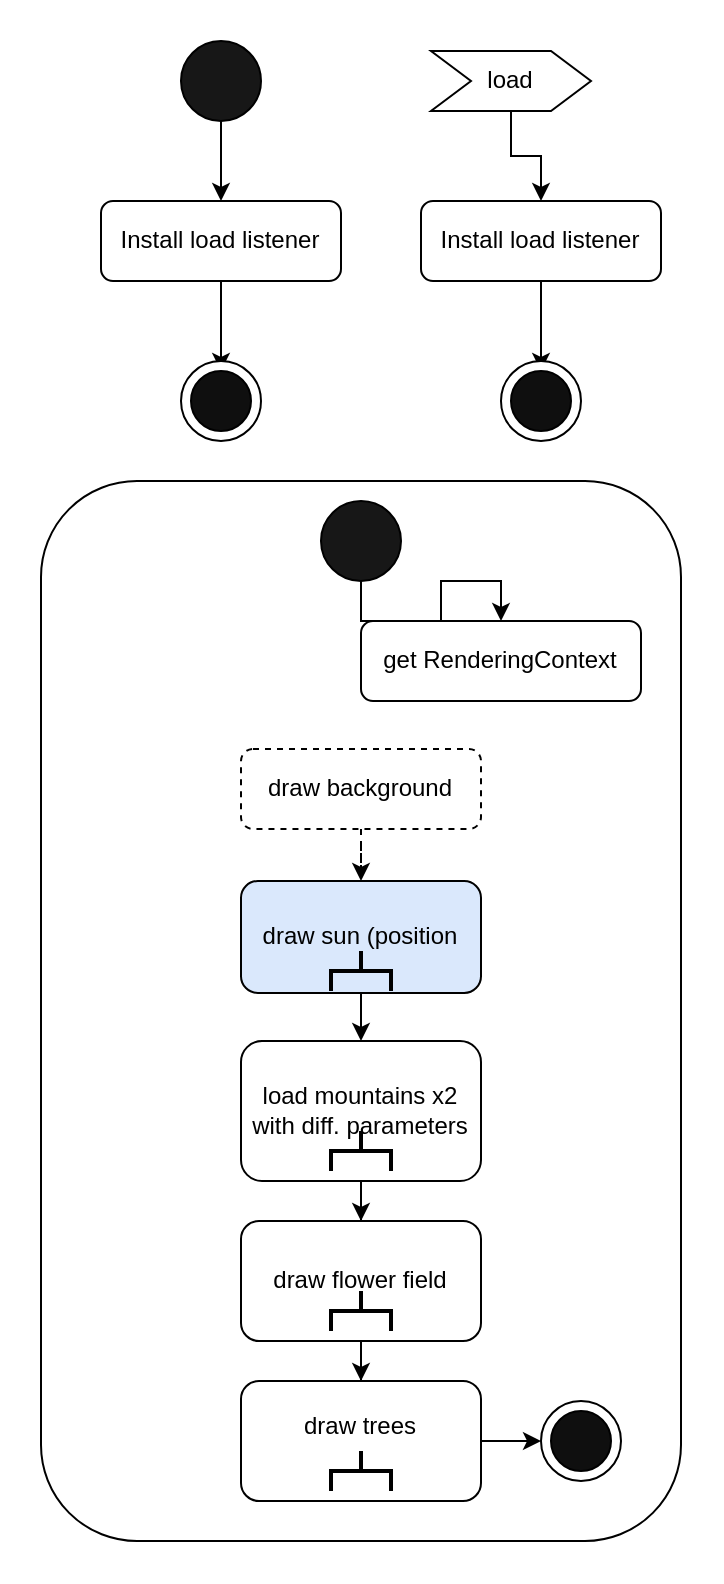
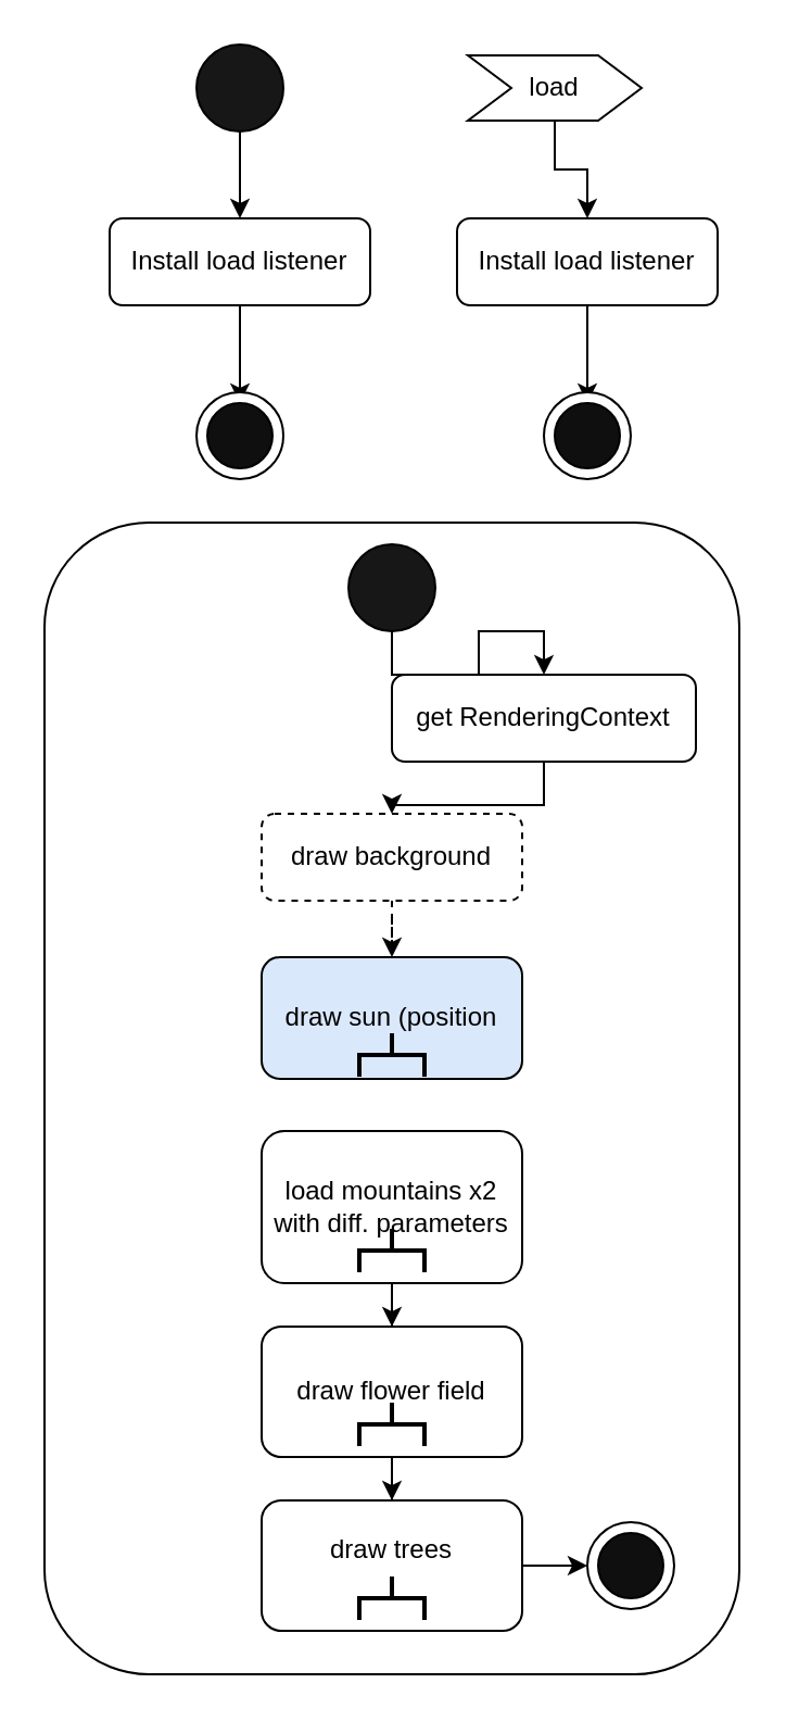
  <mxCell id="0" />
  <mxCell id="1" parent="0" />
  <mxCell id="2" style="edgeStyle=orthogonalEdgeStyle;rounded=0;orthogonalLoop=1;jettySize=auto;html=1;" edge="1" parent="1" source="3" target="5"><mxGeometry relative="1" as="geometry" /></mxCell>
  <mxCell id="3" value="" style="ellipse;whiteSpace=wrap;html=1;aspect=fixed;fillColor=#171717;" vertex="1" parent="1"><mxGeometry x="90" y="20" width="40" height="40" as="geometry" /></mxCell>
  <mxCell id="4" style="edgeStyle=orthogonalEdgeStyle;rounded=0;orthogonalLoop=1;jettySize=auto;html=1;entryX=0.5;entryY=0;entryDx=0;entryDy=0;" edge="1" parent="1" source="5" target="7"><mxGeometry relative="1" as="geometry" /></mxCell>
  <mxCell id="5" value="Install load listener" style="rounded=1;whiteSpace=wrap;html=1;fillColor=#FFFFFF;" vertex="1" parent="1"><mxGeometry x="50" y="100" width="120" height="40" as="geometry" /></mxCell>
  <mxCell id="6" value="" style="ellipse;whiteSpace=wrap;html=1;aspect=fixed;fillColor=#FFFFFF;" vertex="1" parent="1"><mxGeometry x="90" y="180" width="40" height="40" as="geometry" /></mxCell>
  <mxCell id="7" value="" style="ellipse;whiteSpace=wrap;html=1;aspect=fixed;fillColor=#0F0F0F;" vertex="1" parent="1"><mxGeometry x="95" y="185" width="30" height="30" as="geometry" /></mxCell>
  <mxCell id="8" style="edgeStyle=orthogonalEdgeStyle;rounded=0;orthogonalLoop=1;jettySize=auto;html=1;entryX=0.5;entryY=0;entryDx=0;entryDy=0;" edge="1" parent="1" source="9"><mxGeometry relative="1" as="geometry"><mxPoint x="270" y="185" as="targetPoint" /></mxGeometry></mxCell>
  <mxCell id="9" value="Install load listener" style="rounded=1;whiteSpace=wrap;html=1;fillColor=#FFFFFF;" vertex="1" parent="1"><mxGeometry x="210" y="100" width="120" height="40" as="geometry" /></mxCell>
  <mxCell id="10" value="" style="ellipse;whiteSpace=wrap;html=1;aspect=fixed;fillColor=#FFFFFF;" vertex="1" parent="1"><mxGeometry x="250" y="180" width="40" height="40" as="geometry" /></mxCell>
  <mxCell id="11" value="" style="ellipse;whiteSpace=wrap;html=1;aspect=fixed;fillColor=#0F0F0F;" vertex="1" parent="1"><mxGeometry x="255" y="185" width="30" height="30" as="geometry" /></mxCell>
  <mxCell id="12" style="edgeStyle=orthogonalEdgeStyle;rounded=0;orthogonalLoop=1;jettySize=auto;html=1;" edge="1" parent="1" source="13" target="9"><mxGeometry relative="1" as="geometry" /></mxCell>
  <mxCell id="13" value="load" style="shape=step;perimeter=stepPerimeter;whiteSpace=wrap;html=1;fixedSize=1;fillColor=#FFFFFF;" vertex="1" parent="1"><mxGeometry x="215" y="25" width="80" height="30" as="geometry" /></mxCell>
  <mxCell id="14" value="" style="rounded=1;whiteSpace=wrap;html=1;fillColor=#FFFFFF;" vertex="1" parent="1"><mxGeometry x="20" y="240" width="320" height="530" as="geometry" /></mxCell>
  <mxCell id="15" style="edgeStyle=orthogonalEdgeStyle;rounded=0;orthogonalLoop=1;jettySize=auto;html=1;" edge="1" parent="1" source="16" target="18"><mxGeometry relative="1" as="geometry" /></mxCell>
  <mxCell id="16" value="" style="ellipse;whiteSpace=wrap;html=1;aspect=fixed;fillColor=#171717;" vertex="1" parent="1"><mxGeometry x="160" y="250" width="40" height="40" as="geometry" /></mxCell>
+ <mxCell id="17" value="" style="edgeStyle=orthogonalEdgeStyle;rounded=0;orthogonalLoop=1;jettySize=auto;html=1;" edge="1" parent="1" source="18" target="20"><mxGeometry relative="1" as="geometry" /></mxCell>
  <mxCell id="18" value="get RenderingContext" style="rounded=1;whiteSpace=wrap;html=1;fillColor=#FFFFFF;" vertex="1" parent="1"><mxGeometry x="180" y="310" width="140" height="40" as="geometry" /></mxCell>
  <mxCell id="19" value="" style="edgeStyle=orthogonalEdgeStyle;rounded=0;orthogonalLoop=1;jettySize=auto;html=1;dashed=1;" edge="1" parent="1" source="20" target="22"><mxGeometry relative="1" as="geometry" /></mxCell>
  <mxCell id="20" value="draw background" style="whiteSpace=wrap;html=1;rounded=1;fillColor=#FFFFFF;dashed=1;" vertex="1" parent="1"><mxGeometry x="120" y="374" width="120" height="40" as="geometry" /></mxCell>
- <mxCell id="21" value="" style="edgeStyle=orthogonalEdgeStyle;rounded=0;orthogonalLoop=1;jettySize=auto;html=1;" edge="1" parent="1" source="22" target="25"><mxGeometry relative="1" as="geometry" /></mxCell>
  <mxCell id="22" value="draw sun (position&lt;br&gt;" style="whiteSpace=wrap;html=1;rounded=1;fillColor=#dae8fc;" vertex="1" parent="1"><mxGeometry x="120" y="440" width="120" height="56" as="geometry" /></mxCell>
  <mxCell id="23" value="" style="strokeWidth=2;html=1;shape=mxgraph.flowchart.annotation_2;align=left;labelPosition=right;pointerEvents=1;fillColor=#FFFFFF;rotation=90;" vertex="1" parent="1"><mxGeometry x="170" y="470" width="20" height="30" as="geometry" /></mxCell>
  <mxCell id="24" value="" style="edgeStyle=orthogonalEdgeStyle;rounded=0;orthogonalLoop=1;jettySize=auto;html=1;" edge="1" parent="1" source="25" target="28"><mxGeometry relative="1" as="geometry" /></mxCell>
  <mxCell id="25" value="load mountains x2&lt;br&gt;with diff. parameters&lt;br&gt;" style="whiteSpace=wrap;html=1;rounded=1;fillColor=#FFFFFF;" vertex="1" parent="1"><mxGeometry x="120" y="520" width="120" height="70" as="geometry" /></mxCell>
  <mxCell id="26" value="" style="strokeWidth=2;html=1;shape=mxgraph.flowchart.annotation_2;align=left;labelPosition=right;pointerEvents=1;fillColor=#FFFFFF;rotation=90;" vertex="1" parent="1"><mxGeometry x="170" y="560" width="20" height="30" as="geometry" /></mxCell>
  <mxCell id="27" value="" style="edgeStyle=orthogonalEdgeStyle;rounded=0;orthogonalLoop=1;jettySize=auto;html=1;" edge="1" parent="1" source="28" target="31"><mxGeometry relative="1" as="geometry" /></mxCell>
  <mxCell id="28" value="draw flower field&lt;br&gt;" style="whiteSpace=wrap;html=1;rounded=1;fillColor=#FFFFFF;" vertex="1" parent="1"><mxGeometry x="120" y="610" width="120" height="60" as="geometry" /></mxCell>
  <mxCell id="29" value="" style="strokeWidth=2;html=1;shape=mxgraph.flowchart.annotation_2;align=left;labelPosition=right;pointerEvents=1;fillColor=#FFFFFF;rotation=90;" vertex="1" parent="1"><mxGeometry x="170" y="640" width="20" height="30" as="geometry" /></mxCell>
  <mxCell id="30" style="edgeStyle=orthogonalEdgeStyle;rounded=0;orthogonalLoop=1;jettySize=auto;html=1;" edge="1" parent="1" source="31" target="33"><mxGeometry relative="1" as="geometry" /></mxCell>
  <mxCell id="31" value="draw trees&lt;br&gt;&lt;span style=&quot;color: rgba(0 , 0 , 0 , 0) ; font-family: monospace ; font-size: 0px&quot;&gt;%3CmxGraphModel%3E%3Croot%3E%3CmxCell%20id%3D%220%22%2F%3E%3CmxCell%20id%3D%221%22%20parent%3D%220%22%2F%3E%3CmxCell%20id%3D%222%22%20value%3D%22%22%20style%3D%22strokeWidth%3D2%3Bhtml%3D1%3Bshape%3Dmxgraph.flowchart.annotation_2%3Balign%3Dleft%3BlabelPosition%3Dright%3BpointerEvents%3D1%3BfillColor%3D%23FFFFFF%3Brotation%3D90%3B%22%20vertex%3D%221%22%20parent%3D%221%22%3E%3CmxGeometry%20x%3D%22160%22%20y%3D%22600%22%20width%3D%2220%22%20height%3D%2230%22%20as%3D%22geometry%22%2F%3E%3C%2FmxCell%3E%3C%2Froot%3E%3C%2FmxGraphModel%3E&lt;/span&gt;&lt;span style=&quot;color: rgba(0 , 0 , 0 , 0) ; font-family: monospace ; font-size: 0px&quot;&gt;%3CmxGraphModel%3E%3Croot%3E%3CmxCell%20id%3D%220%22%2F%3E%3CmxCell%20id%3D%221%22%20parent%3D%220%22%2F%3E%3CmxCell%20id%3D%222%22%20value%3D%22%22%20style%3D%22strokeWidth%3D2%3Bhtml%3D1%3Bshape%3Dmxgraph.flowchart.annotation_2%3Balign%3Dleft%3BlabelPosition%3Dright%3BpointerEvents%3D1%3BfillColor%3D%23FFFFFF%3Brotation%3D90%3B%22%20vertex%3D%221%22%20parent%3D%221%22%3E%3CmxGeometry%20x%3D%22160%22%20y%3D%22600%22%20width%3D%2220%22%20height%3D%2230%22%20as%3D%22geometry%22%2F%3E%3C%2FmxCell%3E%3C%2Froot%3E%3C%2FmxGraphModel%3E&lt;/span&gt;" style="whiteSpace=wrap;html=1;rounded=1;fillColor=#FFFFFF;" vertex="1" parent="1"><mxGeometry x="120" y="690" width="120" height="60" as="geometry" /></mxCell>
  <mxCell id="32" value="" style="strokeWidth=2;html=1;shape=mxgraph.flowchart.annotation_2;align=left;labelPosition=right;pointerEvents=1;fillColor=#FFFFFF;rotation=90;" vertex="1" parent="1"><mxGeometry x="170" y="720" width="20" height="30" as="geometry" /></mxCell>
  <mxCell id="33" value="" style="ellipse;whiteSpace=wrap;html=1;aspect=fixed;fillColor=#FFFFFF;" vertex="1" parent="1"><mxGeometry x="270" y="700" width="40" height="40" as="geometry" /></mxCell>
  <mxCell id="34" value="" style="ellipse;whiteSpace=wrap;html=1;aspect=fixed;fillColor=#0F0F0F;" vertex="1" parent="1"><mxGeometry x="275" y="705" width="30" height="30" as="geometry" /></mxCell>
